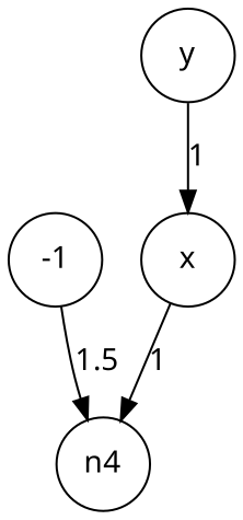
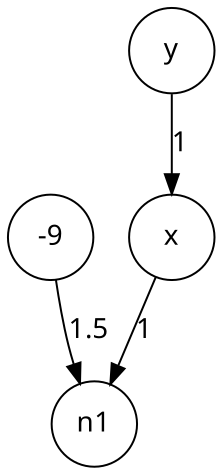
  digraph {
    fontname="Noto Sans"
    rankdir=TB
    node [fixedsize=true fontname="Noto Sans" shape=circle]
    edge [fontname="Noto Sans"]
    x [width=0.6]
-   n1 [width=0.6 label=n4]
+   n1 [width=0.6]
    y [width=0.6]
-   -1 [width=0.6]
+   -1 [width=0.6 label=-9]
    x -> n1 [label=1]
    y -> x [label=1]
    -1 -> n1 [label=1.5]
  }
